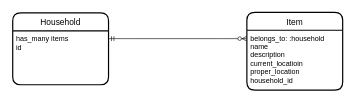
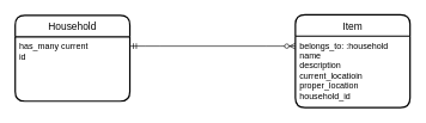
  <mxCell id="0" />
  <mxCell id="1" parent="0" />
  <mxCell id="2" value="" style="edgeStyle=entityRelationEdgeStyle;fontSize=12;html=1;endArrow=ERzeroToMany;startArrow=ERmandOne;" edge="1" parent="1"><mxGeometry width="100" height="100" relative="1" as="geometry"><mxPoint x="181" y="64" as="sourcePoint" /><mxPoint x="411" y="64" as="targetPoint" /></mxGeometry></mxCell>
  <mxCell id="3" value="Household" style="swimlane;childLayout=stackLayout;horizontal=1;startSize=30;horizontalStack=0;rounded=1;fontSize=14;fontStyle=0;strokeWidth=2;resizeParent=0;resizeLast=1;shadow=0;dashed=0;align=center;" vertex="1" parent="1"><mxGeometry x="20" y="21" width="160" height="120" as="geometry" /></mxCell>
- <mxCell id="4" value="has_many items&#10;id" style="align=left;strokeColor=none;fillColor=none;spacingLeft=4;fontSize=12;verticalAlign=top;resizable=0;rotatable=0;part=1;" vertex="1" parent="3"><mxGeometry y="30" width="160" height="90" as="geometry" /></mxCell>
+ <mxCell id="4" value="has_many current&#10;id" style="align=left;strokeColor=none;fillColor=none;spacingLeft=4;fontSize=12;verticalAlign=top;resizable=0;rotatable=0;part=1;" vertex="1" parent="3"><mxGeometry y="30" width="160" height="90" as="geometry" /></mxCell>
  <mxCell id="5" value="Item" style="swimlane;childLayout=stackLayout;horizontal=1;startSize=30;horizontalStack=0;rounded=1;fontSize=14;fontStyle=0;strokeWidth=2;resizeParent=0;resizeLast=1;shadow=0;dashed=0;align=center;" vertex="1" parent="1"><mxGeometry x="411" y="20" width="160" height="130" as="geometry" /></mxCell>
  <mxCell id="6" value="belongs_to: :household&#10;name&#10;description&#10;current_locatioin&#10;proper_location&#10;household_id&#10;" style="align=left;strokeColor=none;fillColor=none;spacingLeft=4;fontSize=12;verticalAlign=top;resizable=0;rotatable=0;part=1;" vertex="1" parent="5"><mxGeometry y="30" width="160" height="100" as="geometry" /></mxCell>
